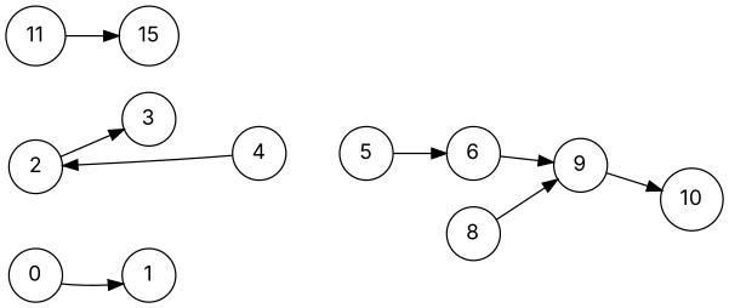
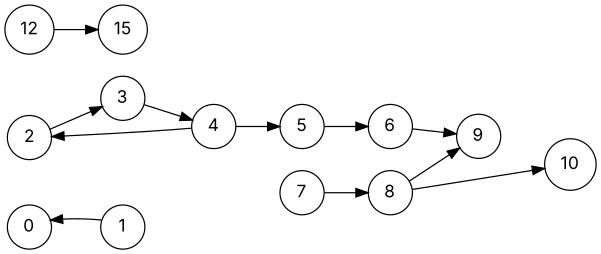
  digraph {
    fontname=Inter
    rankdir=LR
    node [fontname=Inter shape=circle]
    edge [fontname=Inter]
    n1 [label=0]
    n2 [label=1]
    n3 [label=2]
    n4 [label=3]
    n5 [label=4]
    n6 [label=5]
    n7 [label=6]
    n8 [label=9]
+   n9 [label=7]
    n10 [label=8]
    n11 [label=10]
-   n12 [label=11]
+   n12 [label=12]
    n13 [label=15]
-   n1 -> n2
+   n2 -> n1
    n3 -> n4
+   n4 -> n5
    n5 -> n3
+   n5 -> n6
    n6 -> n7
    n7 -> n8
-   n8 -> n11
+   n10 -> n11
+   n9 -> n10
    n10 -> n8
    n12 -> n13
  }
